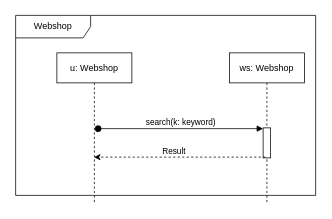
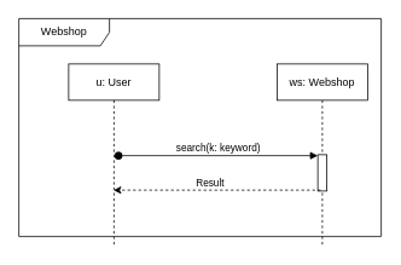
  <mxCell id="0" />
  <mxCell id="1" parent="0" />
  <mxCell id="2" value="Webshop" style="shape=umlFrame;whiteSpace=wrap;html=1;width=100;height=30;" parent="1" vertex="1"><mxGeometry x="20" y="20" width="400" height="240" as="geometry" /></mxCell>
- <mxCell id="3" value="u: Webshop" style="shape=umlLifeline;perimeter=lifelinePerimeter;whiteSpace=wrap;html=1;container=1;collapsible=0;recursiveResize=0;outlineConnect=0;" parent="1" vertex="1"><mxGeometry x="75" y="70" width="100" height="200" as="geometry" /></mxCell>
+ <mxCell id="3" value="u: User" style="shape=umlLifeline;perimeter=lifelinePerimeter;whiteSpace=wrap;html=1;container=1;collapsible=0;recursiveResize=0;outlineConnect=0;" parent="1" vertex="1"><mxGeometry x="75" y="70" width="100" height="200" as="geometry" /></mxCell>
  <mxCell id="4" value="ws: Webshop" style="shape=umlLifeline;perimeter=lifelinePerimeter;whiteSpace=wrap;html=1;container=1;collapsible=0;recursiveResize=0;outlineConnect=0;" parent="1" vertex="1"><mxGeometry x="305" y="70" width="100" height="200" as="geometry" /></mxCell>
  <mxCell id="5" value="" style="html=1;points=[];perimeter=orthogonalPerimeter;" parent="4" vertex="1"><mxGeometry x="45" y="100" width="10" height="40" as="geometry" /></mxCell>
  <mxCell id="6" value="search(k: keyword)" style="html=1;verticalAlign=bottom;startArrow=oval;endArrow=block;startSize=8;" parent="1" edge="1"><mxGeometry relative="1" as="geometry"><mxPoint x="130" y="171" as="sourcePoint" /><Array as="points"><mxPoint x="205" y="171" /></Array><mxPoint x="350" y="171" as="targetPoint" /></mxGeometry></mxCell>
  <mxCell id="7" value="" style="endArrow=classic;html=1;exitX=0.3;exitY=0.975;exitDx=0;exitDy=0;exitPerimeter=0;dashed=1;" edge="1" parent="1" source="5" target="3"><mxGeometry width="50" height="50" relative="1" as="geometry"><mxPoint x="480" y="410" as="sourcePoint" /><mxPoint x="530" y="360" as="targetPoint" /></mxGeometry></mxCell>
  <mxCell id="8" value="Result" style="edgeLabel;html=1;align=center;verticalAlign=middle;resizable=0;points=[];" vertex="1" connectable="0" parent="7"><mxGeometry x="-0.256" y="-3" relative="1" as="geometry"><mxPoint x="-38" y="-6" as="offset" /></mxGeometry></mxCell>
